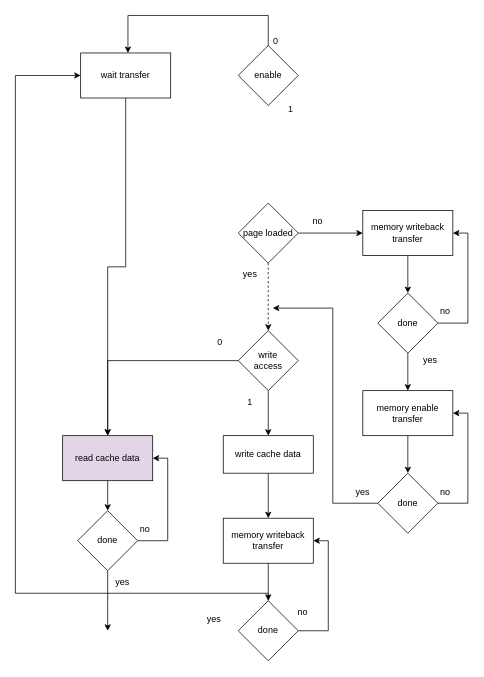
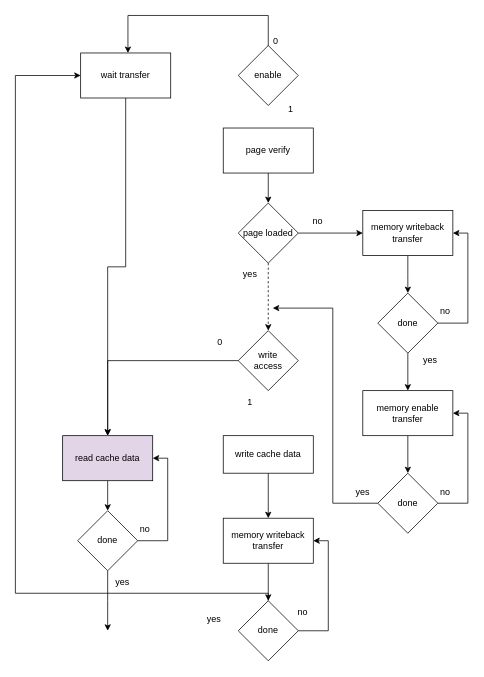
  <mxCell id="0" />
  <mxCell id="1" parent="0" />
  <mxCell id="2" style="edgeStyle=orthogonalEdgeStyle;rounded=0;orthogonalLoop=1;jettySize=auto;html=1;" parent="1" source="3" edge="1" target="25"><mxGeometry relative="1" as="geometry"><mxPoint x="307" y="100" as="targetPoint" /></mxGeometry></mxCell>
  <mxCell id="3" value="wait transfer" style="rounded=0;whiteSpace=wrap;html=1;" parent="1" vertex="1"><mxGeometry x="107" y="70" width="120" height="60" as="geometry" /></mxCell>
  <mxCell id="4" style="edgeStyle=orthogonalEdgeStyle;rounded=0;orthogonalLoop=1;jettySize=auto;html=1;entryX=0.5;entryY=0;entryDx=0;entryDy=0;" parent="1" edge="1"><mxGeometry relative="1" as="geometry"><Array as="points"><mxPoint x="357" y="20" /><mxPoint x="170" y="20" /></Array><mxPoint x="357" y="63" as="sourcePoint" /><mxPoint x="170" y="70" as="targetPoint" /></mxGeometry></mxCell>
  <mxCell id="5" value="enable" style="rhombus;whiteSpace=wrap;html=1;" parent="1" vertex="1"><mxGeometry x="317" y="60" width="80" height="80" as="geometry" /></mxCell>
  <mxCell id="6" style="edgeStyle=orthogonalEdgeStyle;rounded=0;orthogonalLoop=1;jettySize=auto;html=1;entryX=0;entryY=0.5;entryDx=0;entryDy=0;" parent="1" source="8" target="10" edge="1"><mxGeometry relative="1" as="geometry"><Array as="points" /></mxGeometry></mxCell>
  <mxCell id="7" style="edgeStyle=orthogonalEdgeStyle;rounded=0;orthogonalLoop=1;jettySize=auto;html=1;entryX=0.5;entryY=0;entryDx=0;entryDy=0;dashed=1;" parent="1" source="8" target="13" edge="1"><mxGeometry relative="1" as="geometry" /></mxCell>
  <mxCell id="8" value="page loaded" style="rhombus;whiteSpace=wrap;html=1;" parent="1" vertex="1"><mxGeometry x="317" y="270" width="80" height="80" as="geometry" /></mxCell>
  <mxCell id="9" value="" style="edgeStyle=orthogonalEdgeStyle;rounded=0;orthogonalLoop=1;jettySize=auto;html=1;" parent="1" source="10" edge="1"><mxGeometry relative="1" as="geometry"><mxPoint x="543" y="390" as="targetPoint" /></mxGeometry></mxCell>
  <mxCell id="10" value="&lt;div&gt;memory writeback &lt;br&gt;&lt;/div&gt;&lt;div&gt;transfer&lt;br&gt;&lt;/div&gt;" style="rounded=0;whiteSpace=wrap;html=1;" parent="1" vertex="1"><mxGeometry x="483" y="280" width="120" height="60" as="geometry" /></mxCell>
- <mxCell id="11" value="" style="edgeStyle=orthogonalEdgeStyle;rounded=0;orthogonalLoop=1;jettySize=auto;html=1;" parent="1" source="13" target="22" edge="1"><mxGeometry relative="1" as="geometry" /></mxCell>
  <mxCell id="12" style="edgeStyle=orthogonalEdgeStyle;rounded=0;orthogonalLoop=1;jettySize=auto;html=1;entryX=0.5;entryY=0;entryDx=0;entryDy=0;" parent="1" source="13" target="25" edge="1"><mxGeometry relative="1" as="geometry" /></mxCell>
  <mxCell id="13" value="&lt;div&gt;write&lt;/div&gt;&lt;div&gt;access&lt;br&gt;&lt;/div&gt;" style="rhombus;whiteSpace=wrap;html=1;" parent="1" vertex="1"><mxGeometry x="317" y="440" width="80" height="80" as="geometry" /></mxCell>
  <mxCell id="14" style="edgeStyle=orthogonalEdgeStyle;rounded=0;orthogonalLoop=1;jettySize=auto;html=1;entryX=1;entryY=0.5;entryDx=0;entryDy=0;" parent="1" source="16" target="10" edge="1"><mxGeometry relative="1" as="geometry"><Array as="points"><mxPoint x="623" y="430" /><mxPoint x="623" y="310" /></Array></mxGeometry></mxCell>
  <mxCell id="15" value="" style="edgeStyle=orthogonalEdgeStyle;rounded=0;orthogonalLoop=1;jettySize=auto;html=1;" parent="1" source="16" target="18" edge="1"><mxGeometry relative="1" as="geometry" /></mxCell>
  <mxCell id="16" value="done" style="rhombus;whiteSpace=wrap;html=1;" parent="1" vertex="1"><mxGeometry x="503" y="390" width="80" height="80" as="geometry" /></mxCell>
  <mxCell id="17" value="" style="edgeStyle=orthogonalEdgeStyle;rounded=0;orthogonalLoop=1;jettySize=auto;html=1;" parent="1" source="18" target="20" edge="1"><mxGeometry relative="1" as="geometry" /></mxCell>
  <mxCell id="18" value="&lt;div&gt;memory enable&lt;/div&gt;&lt;div&gt;transfer&lt;br&gt;&lt;/div&gt;" style="rounded=0;whiteSpace=wrap;html=1;" parent="1" vertex="1"><mxGeometry x="483" y="520" width="120" height="60" as="geometry" /></mxCell>
  <mxCell id="19" style="edgeStyle=orthogonalEdgeStyle;rounded=0;orthogonalLoop=1;jettySize=auto;html=1;entryX=1;entryY=0.5;entryDx=0;entryDy=0;" parent="1" source="20" target="18" edge="1"><mxGeometry relative="1" as="geometry"><Array as="points"><mxPoint x="623" y="670" /><mxPoint x="623" y="550" /></Array></mxGeometry></mxCell>
  <mxCell id="20" value="done" style="rhombus;whiteSpace=wrap;html=1;" parent="1" vertex="1"><mxGeometry x="503" y="630" width="80" height="80" as="geometry" /></mxCell>
  <mxCell id="21" value="" style="edgeStyle=orthogonalEdgeStyle;rounded=0;orthogonalLoop=1;jettySize=auto;html=1;" parent="1" source="22" target="27" edge="1"><mxGeometry relative="1" as="geometry" /></mxCell>
  <mxCell id="22" value="write cache data" style="rounded=0;whiteSpace=wrap;html=1;" parent="1" vertex="1"><mxGeometry x="297" y="580" width="120" height="50" as="geometry" /></mxCell>
  <mxCell id="23" value="" style="endArrow=classic;html=1;rounded=0;exitX=0;exitY=0.5;exitDx=0;exitDy=0;" parent="1" source="20" edge="1"><mxGeometry width="50" height="50" relative="1" as="geometry"><mxPoint x="413" y="600" as="sourcePoint" /><mxPoint x="363" y="410" as="targetPoint" /><Array as="points"><mxPoint x="443" y="670" /><mxPoint x="443" y="410" /></Array></mxGeometry></mxCell>
  <mxCell id="24" value="" style="edgeStyle=orthogonalEdgeStyle;rounded=0;orthogonalLoop=1;jettySize=auto;html=1;" parent="1" source="25" target="33" edge="1"><mxGeometry relative="1" as="geometry" /></mxCell>
  <mxCell id="25" value="read cache data" style="rounded=0;whiteSpace=wrap;html=1;fillColor=#e1d5e7;" parent="1" vertex="1"><mxGeometry x="83" y="580" width="120" height="60" as="geometry" /></mxCell>
  <mxCell id="26" value="" style="edgeStyle=orthogonalEdgeStyle;rounded=0;orthogonalLoop=1;jettySize=auto;html=1;" parent="1" source="27" target="30" edge="1"><mxGeometry relative="1" as="geometry" /></mxCell>
  <mxCell id="27" value="&lt;div&gt;memory writeback &lt;br&gt;&lt;/div&gt;&lt;div&gt;transfer&lt;br&gt;&lt;/div&gt;" style="rounded=0;whiteSpace=wrap;html=1;" parent="1" vertex="1"><mxGeometry x="297" y="690" width="120" height="60" as="geometry" /></mxCell>
  <mxCell id="28" style="edgeStyle=orthogonalEdgeStyle;rounded=0;orthogonalLoop=1;jettySize=auto;html=1;entryX=1;entryY=0.5;entryDx=0;entryDy=0;" parent="1" source="30" target="27" edge="1"><mxGeometry relative="1" as="geometry"><Array as="points"><mxPoint x="437" y="840" /><mxPoint x="437" y="720" /></Array></mxGeometry></mxCell>
  <mxCell id="29" style="edgeStyle=orthogonalEdgeStyle;rounded=0;orthogonalLoop=1;jettySize=auto;html=1;" parent="1" source="30" target="3" edge="1"><mxGeometry relative="1" as="geometry"><Array as="points"><mxPoint x="357" y="790" /><mxPoint x="20" y="790" /><mxPoint x="20" y="100" /></Array></mxGeometry></mxCell>
  <mxCell id="30" value="done" style="rhombus;whiteSpace=wrap;html=1;" parent="1" vertex="1"><mxGeometry x="317" y="800" width="80" height="80" as="geometry" /></mxCell>
  <mxCell id="31" style="edgeStyle=orthogonalEdgeStyle;rounded=0;orthogonalLoop=1;jettySize=auto;html=1;" parent="1" source="33" edge="1"><mxGeometry relative="1" as="geometry"><mxPoint x="143" y="840" as="targetPoint" /></mxGeometry></mxCell>
  <mxCell id="32" style="edgeStyle=orthogonalEdgeStyle;rounded=0;orthogonalLoop=1;jettySize=auto;html=1;entryX=1;entryY=0.5;entryDx=0;entryDy=0;" parent="1" source="33" target="25" edge="1"><mxGeometry relative="1" as="geometry"><Array as="points"><mxPoint x="223" y="720" /><mxPoint x="223" y="610" /></Array></mxGeometry></mxCell>
  <mxCell id="33" value="done" style="rhombus;whiteSpace=wrap;html=1;" parent="1" vertex="1"><mxGeometry x="103" y="680" width="80" height="80" as="geometry" /></mxCell>
  <mxCell id="34" value="no" style="text;html=1;strokeColor=none;fillColor=none;align=center;verticalAlign=middle;whiteSpace=wrap;rounded=0;" parent="1" vertex="1"><mxGeometry x="163" y="690" width="60" height="30" as="geometry" /></mxCell>
  <mxCell id="35" value="yes" style="text;html=1;strokeColor=none;fillColor=none;align=center;verticalAlign=middle;whiteSpace=wrap;rounded=0;" parent="1" vertex="1"><mxGeometry x="133" y="760" width="60" height="30" as="geometry" /></mxCell>
  <mxCell id="36" value="no" style="text;html=1;strokeColor=none;fillColor=none;align=center;verticalAlign=middle;whiteSpace=wrap;rounded=0;" parent="1" vertex="1"><mxGeometry x="373" y="800" width="60" height="30" as="geometry" /></mxCell>
  <mxCell id="37" value="yes" style="text;html=1;strokeColor=none;fillColor=none;align=center;verticalAlign=middle;whiteSpace=wrap;rounded=0;" parent="1" vertex="1"><mxGeometry x="253" y="810" width="64" height="30" as="geometry" /></mxCell>
  <mxCell id="38" value="no" style="text;html=1;strokeColor=none;fillColor=none;align=center;verticalAlign=middle;whiteSpace=wrap;rounded=0;" parent="1" vertex="1"><mxGeometry x="563" y="640" width="60" height="30" as="geometry" /></mxCell>
  <mxCell id="39" value="yes" style="text;html=1;strokeColor=none;fillColor=none;align=center;verticalAlign=middle;whiteSpace=wrap;rounded=0;" parent="1" vertex="1"><mxGeometry x="453" y="640" width="60" height="30" as="geometry" /></mxCell>
  <mxCell id="40" value="no" style="text;html=1;strokeColor=none;fillColor=none;align=center;verticalAlign=middle;whiteSpace=wrap;rounded=0;" parent="1" vertex="1"><mxGeometry x="563" y="400" width="60" height="30" as="geometry" /></mxCell>
  <mxCell id="41" value="yes" style="text;html=1;strokeColor=none;fillColor=none;align=center;verticalAlign=middle;whiteSpace=wrap;rounded=0;" parent="1" vertex="1"><mxGeometry x="543" y="465" width="60" height="30" as="geometry" /></mxCell>
  <mxCell id="42" value="1" style="text;html=1;strokeColor=none;fillColor=none;align=center;verticalAlign=middle;whiteSpace=wrap;rounded=0;" parent="1" vertex="1"><mxGeometry x="303" y="520" width="60" height="30" as="geometry" /></mxCell>
  <mxCell id="43" value="0" style="text;html=1;strokeColor=none;fillColor=none;align=center;verticalAlign=middle;whiteSpace=wrap;rounded=0;" parent="1" vertex="1"><mxGeometry x="263" y="440" width="60" height="30" as="geometry" /></mxCell>
  <mxCell id="44" value="no" style="text;html=1;strokeColor=none;fillColor=none;align=center;verticalAlign=middle;whiteSpace=wrap;rounded=0;" parent="1" vertex="1"><mxGeometry x="393" y="280" width="60" height="30" as="geometry" /></mxCell>
  <mxCell id="45" value="yes" style="text;html=1;strokeColor=none;fillColor=none;align=center;verticalAlign=middle;whiteSpace=wrap;rounded=0;" parent="1" vertex="1"><mxGeometry x="303" y="350" width="60" height="30" as="geometry" /></mxCell>
  <mxCell id="46" value="1" style="text;html=1;strokeColor=none;fillColor=none;align=center;verticalAlign=middle;whiteSpace=wrap;rounded=0;" parent="1" vertex="1"><mxGeometry x="357" y="130" width="60" height="30" as="geometry" /></mxCell>
  <mxCell id="47" value="0" style="text;html=1;strokeColor=none;fillColor=none;align=center;verticalAlign=middle;whiteSpace=wrap;rounded=0;" parent="1" vertex="1"><mxGeometry x="337" y="40" width="60" height="30" as="geometry" /></mxCell>
+ <mxCell id="48" value="" style="edgeStyle=orthogonalEdgeStyle;rounded=0;orthogonalLoop=1;jettySize=auto;html=1;entryX=0.5;entryY=0;entryDx=0;entryDy=0;" edge="1" parent="1" source="49" target="8"><mxGeometry relative="1" as="geometry" /></mxCell>
+ <mxCell id="49" value="page verify" style="rounded=0;whiteSpace=wrap;html=1;" vertex="1" parent="1"><mxGeometry x="297" y="170" width="120" height="60" as="geometry" /></mxCell>
